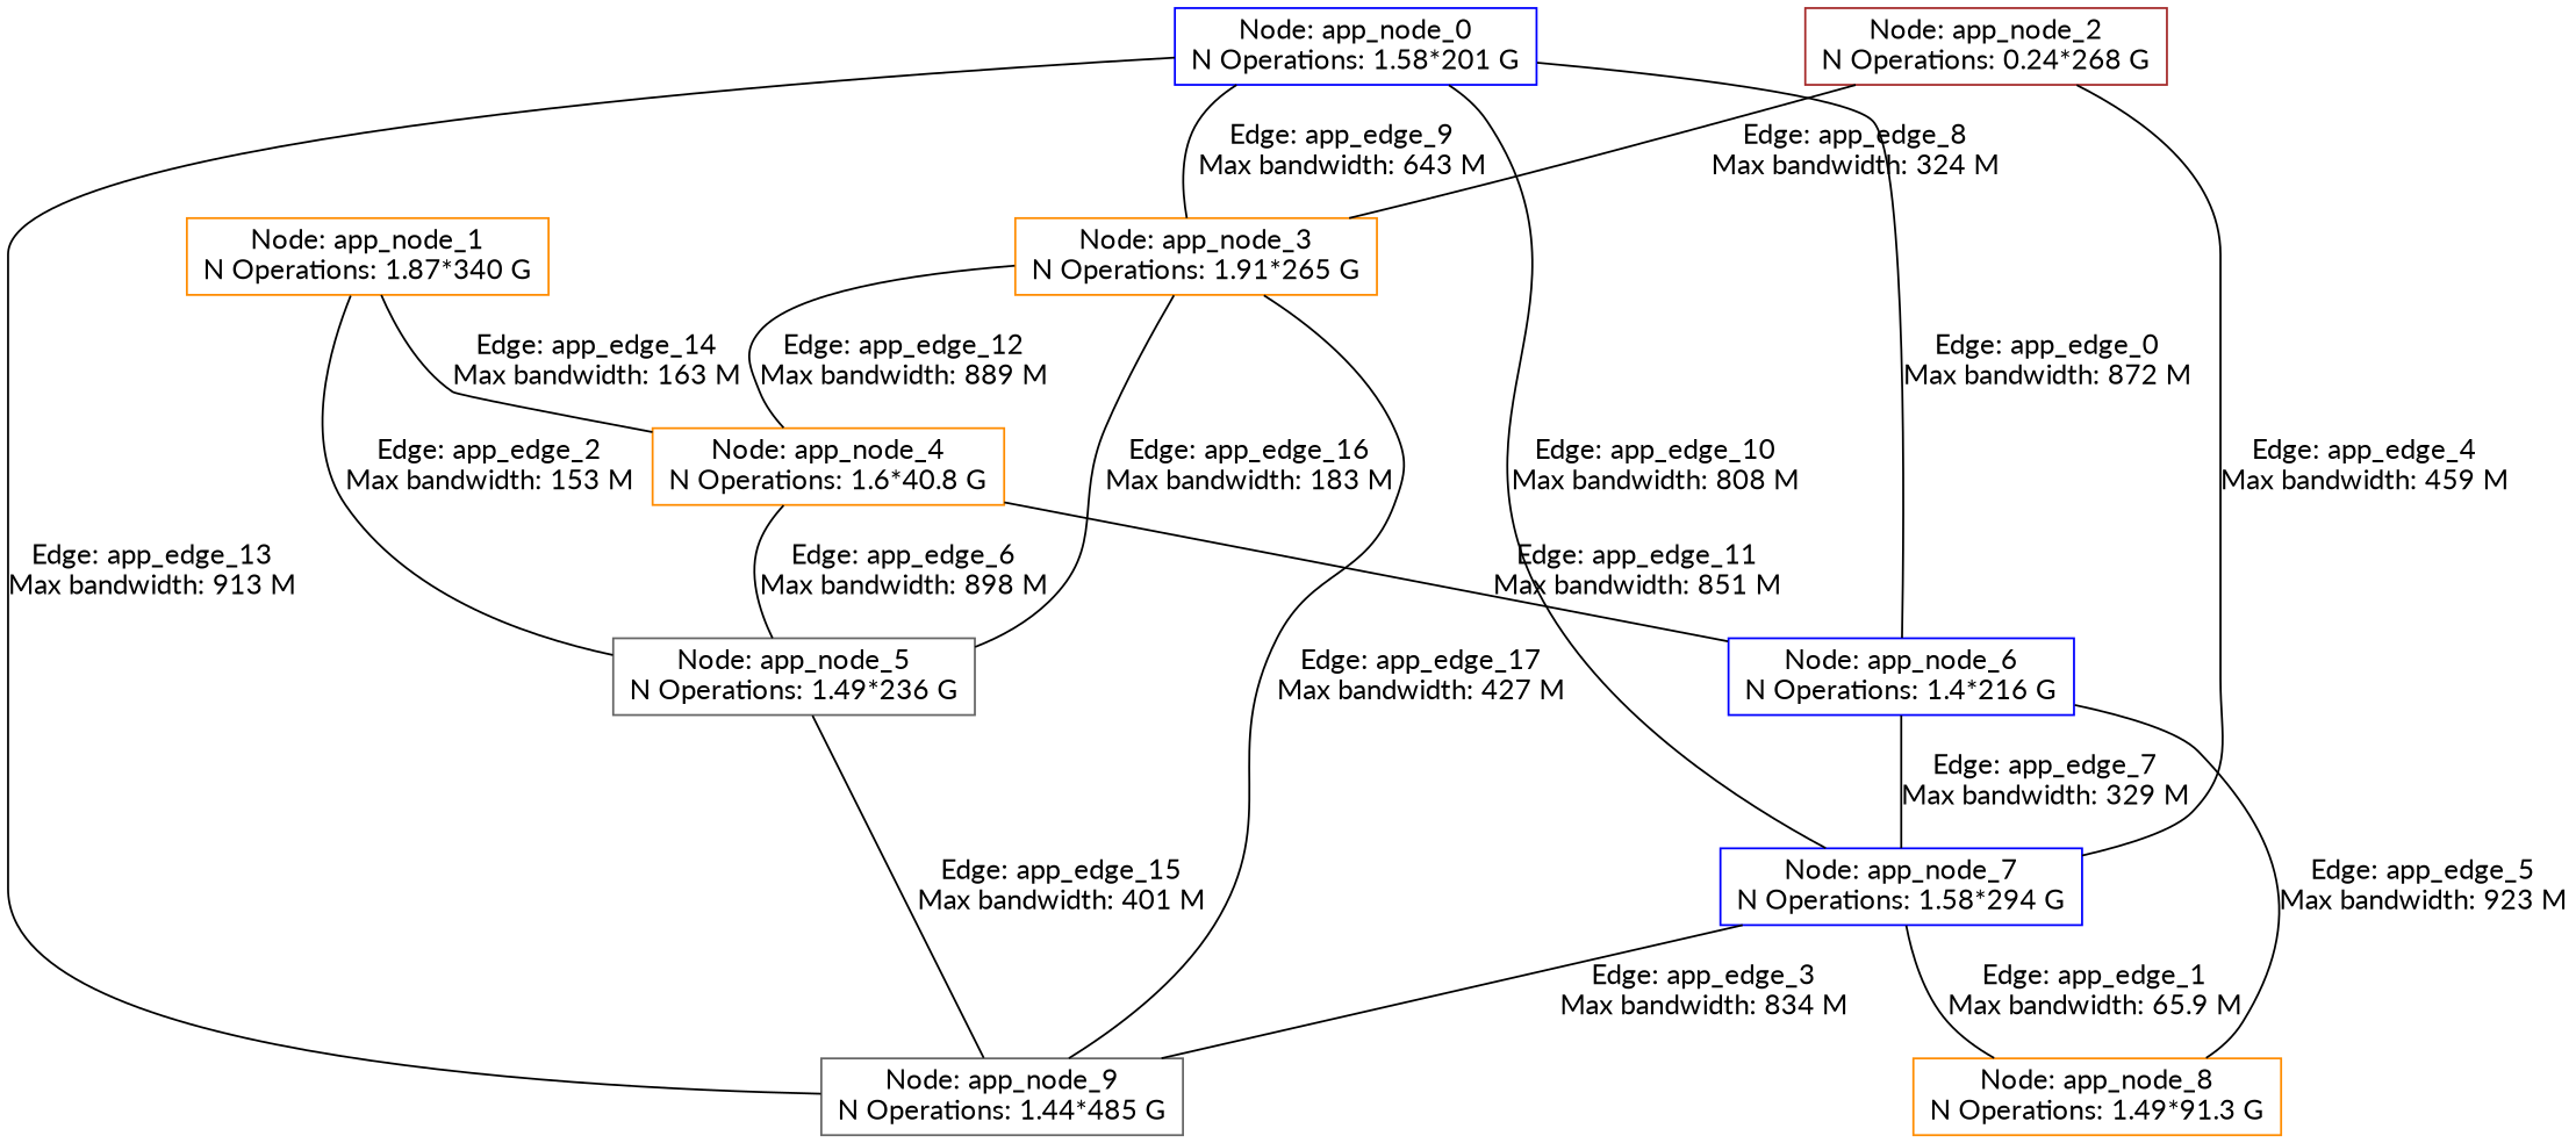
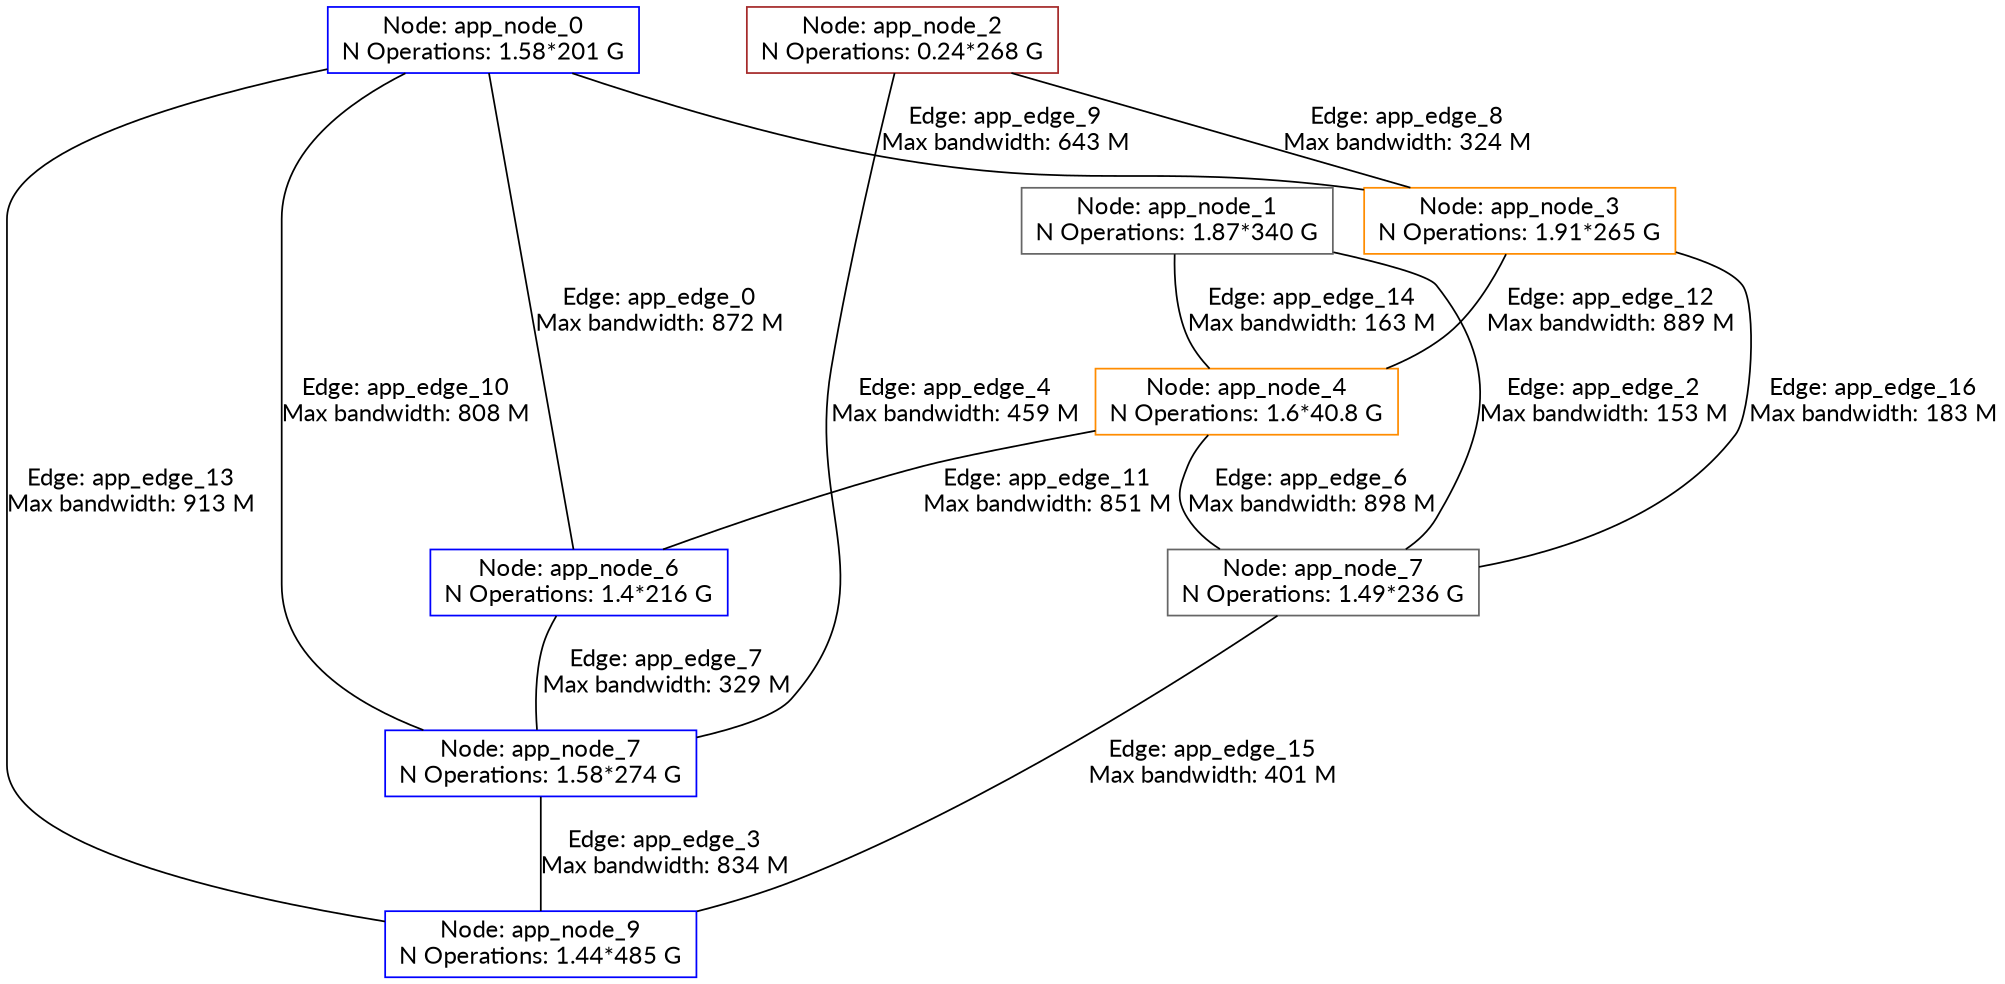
  strict graph {
    fontname=Lato
    node [color=blue fontname=Lato shape=box]
    edge [fontname=Lato]
    n1 [label="Node: app_node_0\nN Operations: 1.58*201 G"]
    n2 [label="Node: app_node_6\nN Operations: 1.4*216 G"]
    n3 [color=darkorange label="Node: app_node_3\nN Operations: 1.91*265 G"]
-   n4 [label="Node: app_node_7\nN Operations: 1.58*294 G"]
-   n5 [color=gray40 label="Node: app_node_9\nN Operations: 1.44*485 G"]
-   n6 [color=darkorange label="Node: app_node_8\nN Operations: 1.49*91.3 G"]
-   n7 [color=gray40 label="Node: app_node_5\nN Operations: 1.49*236 G"]
+   n4 [label="Node: app_node_7\nN Operations: 1.58*274 G"]
+   n5 [label="Node: app_node_9\nN Operations: 1.44*485 G"]
+   n7 [color=gray40 label="Node: app_node_7\nN Operations: 1.49*236 G"]
    n8 [color=darkorange label="Node: app_node_4\nN Operations: 1.6*40.8 G"]
-   n9 [color=darkorange label="Node: app_node_1\nN Operations: 1.87*340 G"]
+   n9 [color=gray40 label="Node: app_node_1\nN Operations: 1.87*340 G"]
    n10 [color=brown label="Node: app_node_2\nN Operations: 0.24*268 G"]
    n1 -- n2 [label="Edge: app_edge_0\nMax bandwidth: 872 M"]
    n1 -- n3 [label="Edge: app_edge_9\nMax bandwidth: 643 M"]
    n1 -- n4 [label="Edge: app_edge_10\nMax bandwidth: 808 M"]
    n1 -- n5 [label="Edge: app_edge_13\nMax bandwidth: 913 M"]
    n2 -- n4 [label="Edge: app_edge_7\nMax bandwidth: 329 M"]
-   n2 -- n6 [label="Edge: app_edge_5\nMax bandwidth: 923 M"]
-   n3 -- n5 [label="Edge: app_edge_17\nMax bandwidth: 427 M"]
    n3 -- n7 [label="Edge: app_edge_16\nMax bandwidth: 183 M"]
    n3 -- n8 [label="Edge: app_edge_12\nMax bandwidth: 889 M"]
    n4 -- n5 [label="Edge: app_edge_3\nMax bandwidth: 834 M"]
-   n4 -- n6 [label="Edge: app_edge_1\nMax bandwidth: 65.9 M"]
    n7 -- n5 [label="Edge: app_edge_15\nMax bandwidth: 401 M"]
    n8 -- n2 [label="Edge: app_edge_11\nMax bandwidth: 851 M"]
    n8 -- n7 [label="Edge: app_edge_6\nMax bandwidth: 898 M"]
    n9 -- n7 [label="Edge: app_edge_2\nMax bandwidth: 153 M"]
    n9 -- n8 [label="Edge: app_edge_14\nMax bandwidth: 163 M"]
    n10 -- n3 [label="Edge: app_edge_8\nMax bandwidth: 324 M"]
    n10 -- n4 [label="Edge: app_edge_4\nMax bandwidth: 459 M"]
  }
